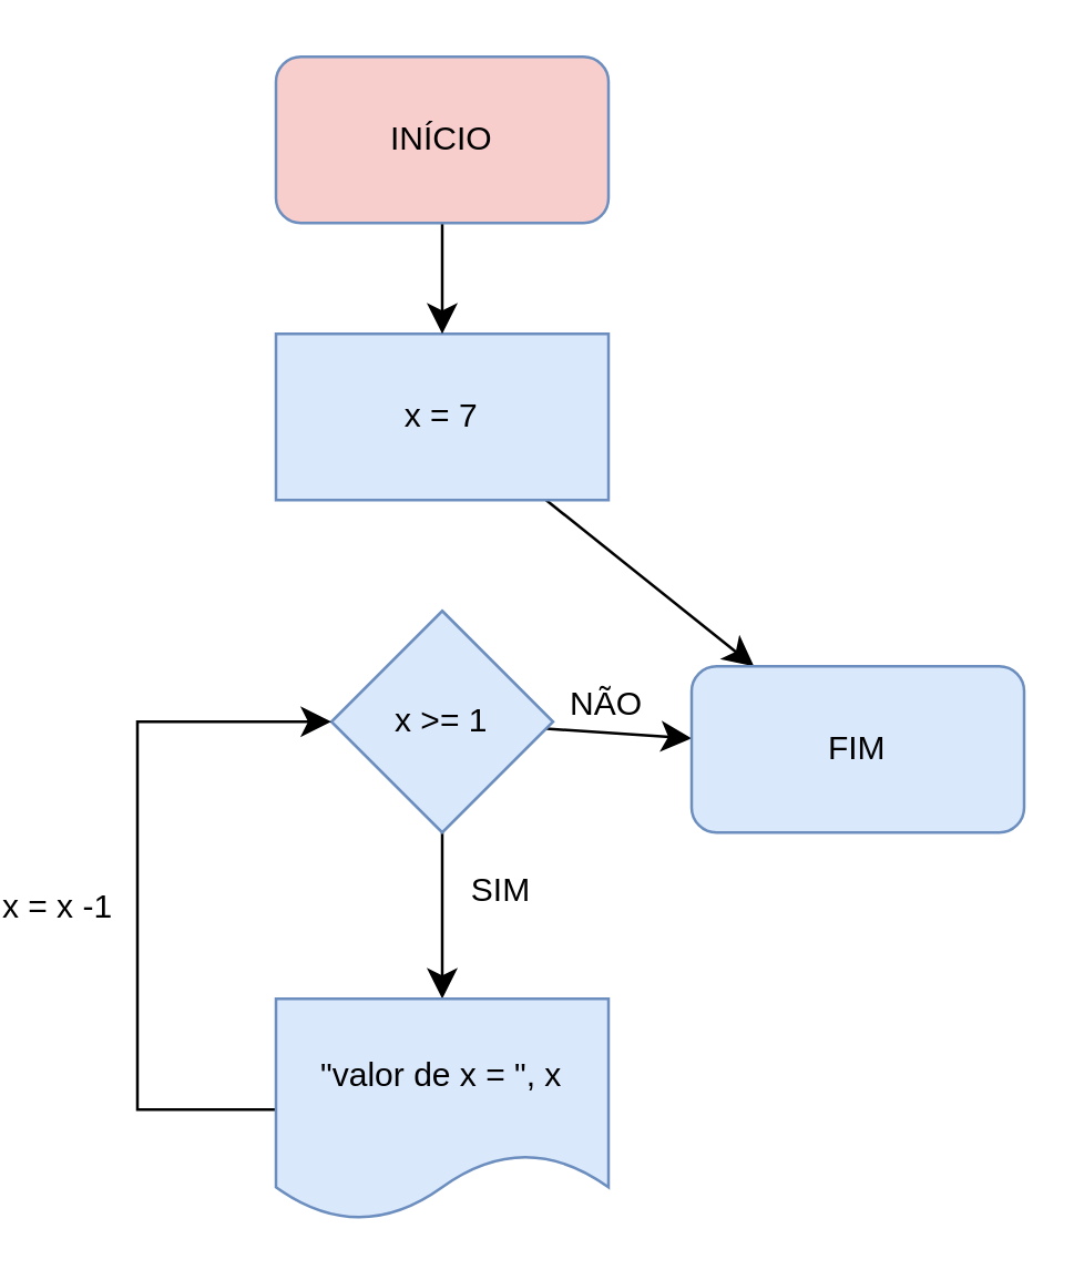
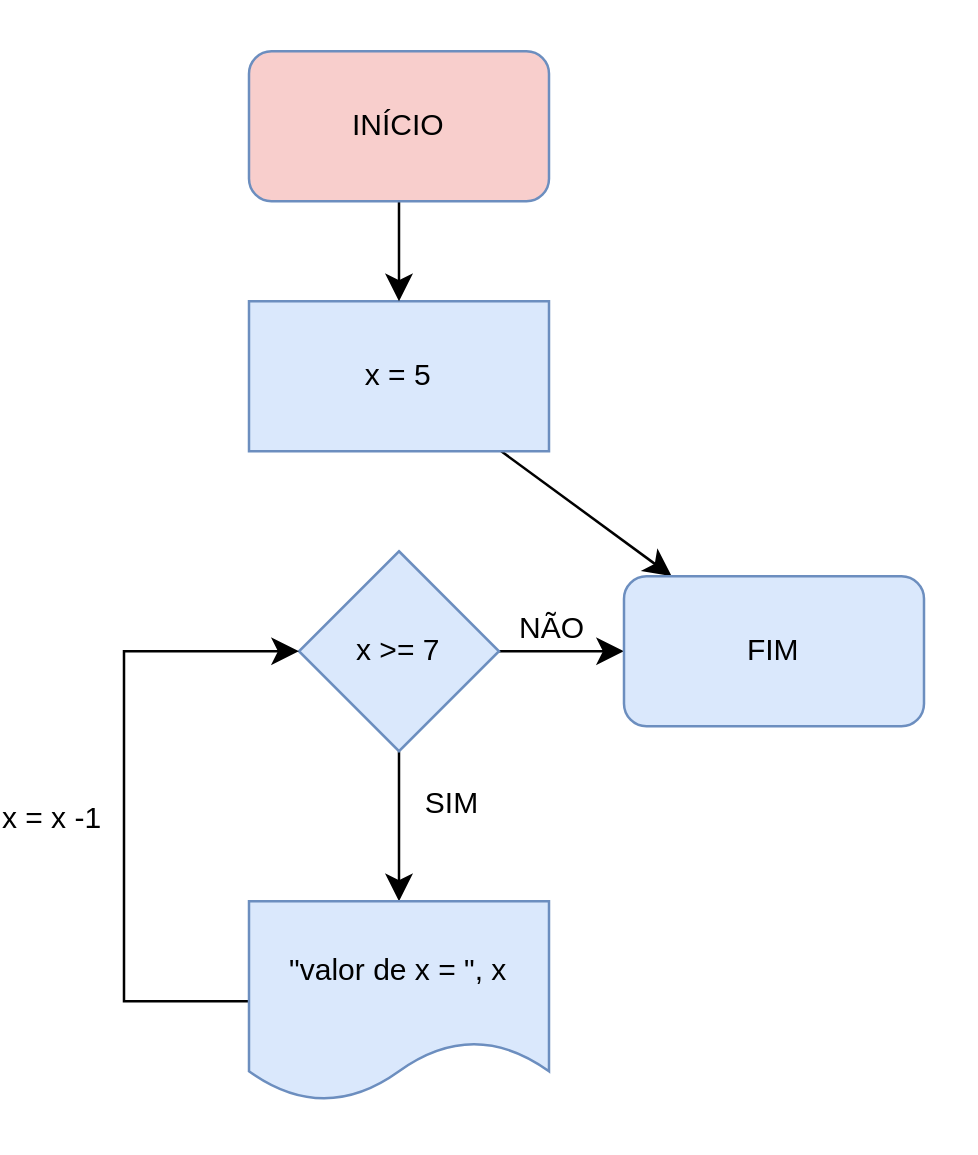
  <mxCell id="0" />
  <mxCell id="1" parent="0" />
  <mxCell id="2" value="" style="edgeStyle=none;curved=1;rounded=0;orthogonalLoop=1;jettySize=auto;html=1;fontSize=12;startSize=8;endSize=8;" parent="1" source="3" target="14" edge="1"><mxGeometry relative="1" as="geometry" /></mxCell>
- <mxCell id="3" value="x = 7" style="rounded=0;whiteSpace=wrap;html=1;fillColor=#dae8fc;strokeColor=#6c8ebf;" parent="1" vertex="1"><mxGeometry x="70" y="120" width="120" height="60" as="geometry" /></mxCell>
+ <mxCell id="3" value="x = 5" style="rounded=0;whiteSpace=wrap;html=1;fillColor=#dae8fc;strokeColor=#6c8ebf;" parent="1" vertex="1"><mxGeometry x="70" y="120" width="120" height="60" as="geometry" /></mxCell>
  <mxCell id="4" value="" style="edgeStyle=none;curved=1;rounded=0;orthogonalLoop=1;jettySize=auto;html=1;fontSize=12;startSize=8;endSize=8;" parent="1" source="5" target="3" edge="1"><mxGeometry relative="1" as="geometry" /></mxCell>
  <mxCell id="5" value="INÍCIO" style="rounded=1;whiteSpace=wrap;html=1;fillColor=#f8cecc;strokeColor=#6c8ebf;" parent="1" vertex="1"><mxGeometry x="70" y="20" width="120" height="60" as="geometry" /></mxCell>
  <mxCell id="6" value="" style="edgeStyle=none;curved=1;rounded=0;orthogonalLoop=1;jettySize=auto;html=1;fontSize=12;startSize=8;endSize=8;" parent="1" source="10" target="13" edge="1"><mxGeometry relative="1" as="geometry" /></mxCell>
  <mxCell id="7" value="SIM" style="edgeLabel;html=1;align=center;verticalAlign=middle;resizable=0;points=[];fontSize=12;labelBackgroundColor=none;" parent="6" vertex="1" connectable="0"><mxGeometry x="-0.017" y="1" relative="1" as="geometry"><mxPoint x="19" y="-9" as="offset" /></mxGeometry></mxCell>
  <mxCell id="8" style="edgeStyle=none;curved=1;rounded=0;orthogonalLoop=1;jettySize=auto;html=1;fontSize=12;startSize=8;endSize=8;" parent="1" source="10" target="14" edge="1"><mxGeometry relative="1" as="geometry"><mxPoint x="230" y="260" as="targetPoint" /></mxGeometry></mxCell>
  <mxCell id="9" value="NÃO" style="edgeLabel;html=1;align=center;verticalAlign=middle;resizable=0;points=[];fontSize=12;labelBackgroundColor=none;" parent="8" vertex="1" connectable="0"><mxGeometry x="-0.2" y="3" relative="1" as="geometry"><mxPoint y="-7" as="offset" /></mxGeometry></mxCell>
- <mxCell id="10" value="x &amp;gt;= 1" style="rhombus;whiteSpace=wrap;html=1;rounded=0;fillColor=#dae8fc;strokeColor=#6c8ebf;" parent="1" vertex="1"><mxGeometry x="90" y="220" width="80" height="80" as="geometry" /></mxCell>
+ <mxCell id="10" value="x &amp;gt;= 7" style="rhombus;whiteSpace=wrap;html=1;rounded=0;fillColor=#dae8fc;strokeColor=#6c8ebf;" parent="1" vertex="1"><mxGeometry x="90" y="220" width="80" height="80" as="geometry" /></mxCell>
  <mxCell id="11" style="edgeStyle=none;curved=0;rounded=0;orthogonalLoop=1;jettySize=auto;html=1;entryX=0;entryY=0.5;entryDx=0;entryDy=0;fontSize=12;startSize=8;endSize=8;exitX=0;exitY=0.5;exitDx=0;exitDy=0;" parent="1" source="13" target="10" edge="1"><mxGeometry relative="1" as="geometry"><Array as="points"><mxPoint x="20" y="400" /><mxPoint x="20" y="260" /></Array></mxGeometry></mxCell>
  <mxCell id="12" value="x = x -1" style="edgeLabel;html=1;align=center;verticalAlign=middle;resizable=0;points=[];fontSize=12;labelBackgroundColor=none;" parent="11" vertex="1" connectable="0"><mxGeometry x="-0.05" y="-1" relative="1" as="geometry"><mxPoint x="-31" as="offset" /></mxGeometry></mxCell>
  <mxCell id="13" value="&quot;valor de x = &quot;, x" style="shape=document;whiteSpace=wrap;html=1;boundedLbl=1;rounded=0;fillColor=#dae8fc;strokeColor=#6c8ebf;" parent="1" vertex="1"><mxGeometry x="70" y="360" width="120" height="80" as="geometry" /></mxCell>
- <mxCell id="14" value="FIM" style="rounded=1;whiteSpace=wrap;html=1;fillColor=#dae8fc;strokeColor=#6c8ebf;" parent="1" vertex="1"><mxGeometry x="220" y="240" width="120" height="60" as="geometry" /></mxCell>
+ <mxCell id="14" value="FIM" style="rounded=1;whiteSpace=wrap;html=1;fillColor=#dae8fc;strokeColor=#6c8ebf;" parent="1" vertex="1"><mxGeometry x="220" y="230" width="120" height="60" as="geometry" /></mxCell>
